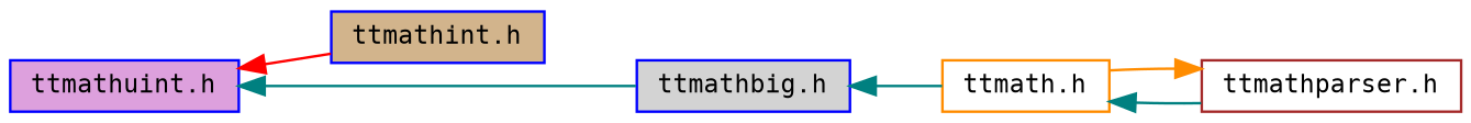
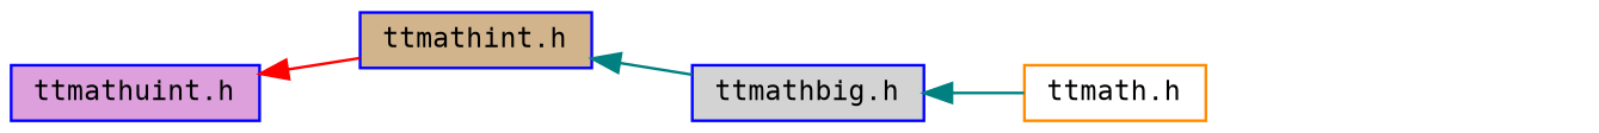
  digraph {
    fontname="DejaVu Sans Mono"
    rankdir=LR
    node [color=blue fillcolor=white fontname="DejaVu Sans Mono" fontsize=10 shape=record style=filled]
    edge [color=teal dir=back fontname="DejaVu Sans Mono" fontsize=10 labelfontname=Helvetica labelfontsize=10 style=solid]
    n1 [fillcolor=plum height=0.2 label="ttmathuint.h" width=0.4]
    n2 [fillcolor=tan height=0.2 label="ttmathint.h" width=0.4]
    n3 [fillcolor=lightgrey height=0.2 label="ttmathbig.h" width=0.4]
    n4 [color=darkorange height=0.2 label="ttmath.h" width=0.4]
-   n5 [color=brown height=0.2 label="ttmathparser.h" width=0.4]
    n1 -> n2 [color=red]
-   n1 -> n3
+   n2 -> n3
    n3 -> n4
-   n4 -> n5
-   n5 -> n4 [color=darkorange]
  }
